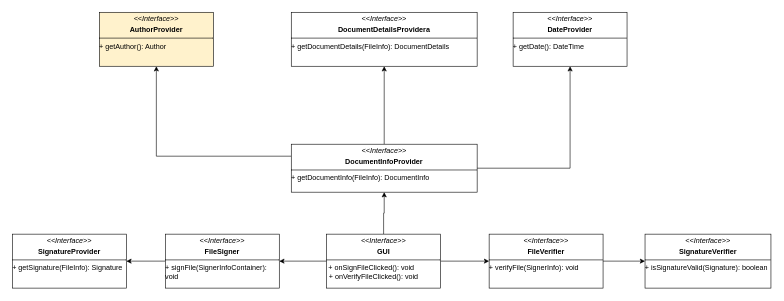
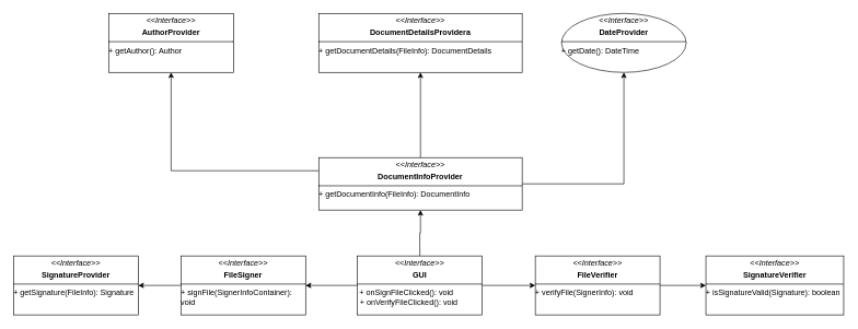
  <mxCell id="0" />
  <mxCell id="1" parent="0" />
  <mxCell id="2" style="edgeStyle=orthogonalEdgeStyle;rounded=0;orthogonalLoop=1;jettySize=auto;html=1;exitX=0.5;exitY=0;exitDx=0;exitDy=0;" edge="1" parent="1" source="5" target="11"><mxGeometry relative="1" as="geometry" /></mxCell>
  <mxCell id="3" style="edgeStyle=orthogonalEdgeStyle;rounded=0;orthogonalLoop=1;jettySize=auto;html=1;exitX=0;exitY=0.5;exitDx=0;exitDy=0;entryX=1;entryY=0.5;entryDx=0;entryDy=0;" edge="1" parent="1" source="5" target="7"><mxGeometry relative="1" as="geometry" /></mxCell>
  <mxCell id="4" style="edgeStyle=orthogonalEdgeStyle;rounded=0;orthogonalLoop=1;jettySize=auto;html=1;exitX=1;exitY=0.5;exitDx=0;exitDy=0;entryX=0;entryY=0.5;entryDx=0;entryDy=0;" edge="1" parent="1" source="5" target="13"><mxGeometry relative="1" as="geometry" /></mxCell>
  <mxCell id="5" value="&lt;p style=&quot;margin:0px;margin-top:4px;text-align:center;&quot;&gt;&lt;i&gt;&amp;lt;&amp;lt;Interface&amp;gt;&amp;gt;&lt;/i&gt;&lt;/p&gt;&lt;p style=&quot;margin:0px;margin-top:4px;text-align:center;&quot;&gt;&lt;b&gt;GUI&lt;/b&gt;&lt;br&gt;&lt;/p&gt;&lt;hr size=&quot;1&quot; style=&quot;border-style:solid;&quot;&gt;&amp;nbsp;+ onSignFileClicked(): void&lt;p style=&quot;margin:0px;margin-left:4px;&quot;&gt;+ onVerifyFileClicked(): void&lt;/p&gt;" style="verticalAlign=top;align=left;overflow=fill;html=1;whiteSpace=wrap;" vertex="1" parent="1"><mxGeometry x="544" y="390" width="190" height="90" as="geometry" /></mxCell>
  <mxCell id="6" style="edgeStyle=orthogonalEdgeStyle;rounded=0;orthogonalLoop=1;jettySize=auto;html=1;exitX=0;exitY=0.5;exitDx=0;exitDy=0;" edge="1" parent="1" source="7" target="17"><mxGeometry relative="1" as="geometry" /></mxCell>
  <mxCell id="7" value="&lt;p style=&quot;margin:0px;margin-top:4px;text-align:center;&quot;&gt;&lt;i&gt;&amp;lt;&amp;lt;Interface&amp;gt;&amp;gt;&lt;/i&gt;&lt;b&gt;&lt;br&gt;&lt;/b&gt;&lt;/p&gt;&lt;p style=&quot;margin:0px;margin-top:4px;text-align:center;&quot;&gt;&lt;b&gt;FileSigner&lt;/b&gt;&lt;br&gt;&lt;/p&gt;&lt;hr size=&quot;1&quot; style=&quot;border-style:solid;&quot;&gt;+ signFile(SignerInfoContainer): void" style="verticalAlign=top;align=left;overflow=fill;html=1;whiteSpace=wrap;" vertex="1" parent="1"><mxGeometry x="275" y="390" width="190" height="90" as="geometry" /></mxCell>
  <mxCell id="8" style="edgeStyle=orthogonalEdgeStyle;rounded=0;orthogonalLoop=1;jettySize=auto;html=1;exitX=0;exitY=0.25;exitDx=0;exitDy=0;entryX=0.5;entryY=1;entryDx=0;entryDy=0;" edge="1" parent="1" source="11" target="14"><mxGeometry relative="1" as="geometry" /></mxCell>
  <mxCell id="9" style="edgeStyle=orthogonalEdgeStyle;rounded=0;orthogonalLoop=1;jettySize=auto;html=1;exitX=0.5;exitY=0;exitDx=0;exitDy=0;entryX=0.5;entryY=1;entryDx=0;entryDy=0;" edge="1" parent="1" source="11" target="16"><mxGeometry relative="1" as="geometry" /></mxCell>
  <mxCell id="10" style="edgeStyle=orthogonalEdgeStyle;rounded=0;orthogonalLoop=1;jettySize=auto;html=1;exitX=1;exitY=0.5;exitDx=0;exitDy=0;" edge="1" parent="1" source="11" target="15"><mxGeometry relative="1" as="geometry" /></mxCell>
  <mxCell id="11" value="&lt;p style=&quot;margin:0px;margin-top:4px;text-align:center;&quot;&gt;&lt;i&gt;&amp;lt;&amp;lt;Interface&amp;gt;&amp;gt;&lt;/i&gt;&lt;/p&gt;&lt;p style=&quot;margin:0px;margin-top:4px;text-align:center;&quot;&gt;&lt;b&gt;DocumentInfoProvider&lt;/b&gt;&lt;br&gt;&lt;/p&gt;&lt;hr size=&quot;1&quot; style=&quot;border-style:solid;&quot;&gt;+ getDocumentInfo(FileInfo): DocumentInfo" style="verticalAlign=top;align=left;overflow=fill;html=1;whiteSpace=wrap;" vertex="1" parent="1"><mxGeometry x="485" y="240" width="310" height="80" as="geometry" /></mxCell>
  <mxCell id="12" style="edgeStyle=orthogonalEdgeStyle;rounded=0;orthogonalLoop=1;jettySize=auto;html=1;exitX=1;exitY=0.5;exitDx=0;exitDy=0;entryX=0;entryY=0.5;entryDx=0;entryDy=0;" edge="1" parent="1" source="13" target="18"><mxGeometry relative="1" as="geometry" /></mxCell>
  <mxCell id="13" value="&lt;p style=&quot;margin:0px;margin-top:4px;text-align:center;&quot;&gt;&lt;i&gt;&amp;lt;&amp;lt;Interface&amp;gt;&amp;gt;&lt;/i&gt;&lt;b&gt;&lt;br&gt;&lt;/b&gt;&lt;/p&gt;&lt;p style=&quot;margin:0px;margin-top:4px;text-align:center;&quot;&gt;&lt;b&gt;FileVerifier&lt;/b&gt;&lt;br&gt;&lt;/p&gt;&lt;hr size=&quot;1&quot; style=&quot;border-style:solid;&quot;&gt;+ verifyFile(SignerInfo): void" style="verticalAlign=top;align=left;overflow=fill;html=1;whiteSpace=wrap;" vertex="1" parent="1"><mxGeometry x="815" y="390" width="190" height="90" as="geometry" /></mxCell>
- <mxCell id="14" value="&lt;p style=&quot;margin:0px;margin-top:4px;text-align:center;&quot;&gt;&lt;i&gt;&amp;lt;&amp;lt;Interface&amp;gt;&amp;gt;&lt;/i&gt;&lt;b&gt;&lt;br&gt;&lt;/b&gt;&lt;/p&gt;&lt;p style=&quot;margin:0px;margin-top:4px;text-align:center;&quot;&gt;&lt;b&gt;AuthorProvider&lt;/b&gt;&lt;br&gt;&lt;/p&gt;&lt;hr size=&quot;1&quot; style=&quot;border-style:solid;&quot;&gt;+ getAuthor(): Author" style="verticalAlign=top;align=left;overflow=fill;html=1;whiteSpace=wrap;fillColor=#fff2cc;" vertex="1" parent="1"><mxGeometry x="165" y="20" width="190" height="90" as="geometry" /></mxCell>
- <mxCell id="15" value="&lt;p style=&quot;margin:0px;margin-top:4px;text-align:center;&quot;&gt;&lt;i&gt;&amp;lt;&amp;lt;Interface&amp;gt;&amp;gt;&lt;/i&gt;&lt;b&gt;&lt;br&gt;&lt;/b&gt;&lt;/p&gt;&lt;p style=&quot;margin:0px;margin-top:4px;text-align:center;&quot;&gt;&lt;b&gt;DateProvider&lt;/b&gt;&lt;br&gt;&lt;/p&gt;&lt;hr size=&quot;1&quot; style=&quot;border-style:solid;&quot;&gt;+ getDate(): DateTime" style="verticalAlign=top;align=left;overflow=fill;html=1;whiteSpace=wrap;" vertex="1" parent="1"><mxGeometry x="855" y="20" width="190" height="90" as="geometry" /></mxCell>
+ <mxCell id="14" value="&lt;p style=&quot;margin:0px;margin-top:4px;text-align:center;&quot;&gt;&lt;i&gt;&amp;lt;&amp;lt;Interface&amp;gt;&amp;gt;&lt;/i&gt;&lt;b&gt;&lt;br&gt;&lt;/b&gt;&lt;/p&gt;&lt;p style=&quot;margin:0px;margin-top:4px;text-align:center;&quot;&gt;&lt;b&gt;AuthorProvider&lt;/b&gt;&lt;br&gt;&lt;/p&gt;&lt;hr size=&quot;1&quot; style=&quot;border-style:solid;&quot;&gt;+ getAuthor(): Author" style="verticalAlign=top;align=left;overflow=fill;html=1;whiteSpace=wrap;" vertex="1" parent="1"><mxGeometry x="165" y="20" width="190" height="90" as="geometry" /></mxCell>
+ <mxCell id="15" value="&lt;p style=&quot;margin:0px;margin-top:4px;text-align:center;&quot;&gt;&lt;i&gt;&amp;lt;&amp;lt;Interface&amp;gt;&amp;gt;&lt;/i&gt;&lt;b&gt;&lt;br&gt;&lt;/b&gt;&lt;/p&gt;&lt;p style=&quot;margin:0px;margin-top:4px;text-align:center;&quot;&gt;&lt;b&gt;DateProvider&lt;/b&gt;&lt;br&gt;&lt;/p&gt;&lt;hr size=&quot;1&quot; style=&quot;border-style:solid;&quot;&gt;+ getDate(): DateTime" style="ellipse;verticalAlign=top;align=left;overflow=fill;html=1;whiteSpace=wrap;" vertex="1" parent="1"><mxGeometry x="855" y="20" width="190" height="90" as="geometry" /></mxCell>
  <mxCell id="16" value="&lt;p style=&quot;margin:0px;margin-top:4px;text-align:center;&quot;&gt;&lt;i&gt;&amp;lt;&amp;lt;Interface&amp;gt;&amp;gt;&lt;/i&gt;&lt;b&gt;&lt;br&gt;&lt;/b&gt;&lt;/p&gt;&lt;p style=&quot;margin:0px;margin-top:4px;text-align:center;&quot;&gt;&lt;b&gt;DocumentDetailsProvidera&lt;/b&gt;&lt;/p&gt;&lt;hr size=&quot;1&quot; style=&quot;border-style:solid;&quot;&gt;+ getDocumentDetails(FileInfo): DocumentDetails" style="verticalAlign=top;align=left;overflow=fill;html=1;whiteSpace=wrap;" vertex="1" parent="1"><mxGeometry x="485" y="20" width="310" height="90" as="geometry" /></mxCell>
  <mxCell id="17" value="&lt;p style=&quot;margin:0px;margin-top:4px;text-align:center;&quot;&gt;&lt;i&gt;&amp;lt;&amp;lt;Interface&amp;gt;&amp;gt;&lt;/i&gt;&lt;b&gt;&lt;br&gt;&lt;/b&gt;&lt;/p&gt;&lt;p style=&quot;margin:0px;margin-top:4px;text-align:center;&quot;&gt;&lt;b&gt;SignatureProvider&lt;/b&gt;&lt;br&gt;&lt;/p&gt;&lt;hr size=&quot;1&quot; style=&quot;border-style:solid;&quot;&gt;+ getSignature(FileInfo): Signature" style="verticalAlign=top;align=left;overflow=fill;html=1;whiteSpace=wrap;" vertex="1" parent="1"><mxGeometry x="20" y="390" width="190" height="90" as="geometry" /></mxCell>
  <mxCell id="18" value="&lt;p style=&quot;margin:0px;margin-top:4px;text-align:center;&quot;&gt;&lt;i&gt;&amp;lt;&amp;lt;Interface&amp;gt;&amp;gt;&lt;/i&gt;&lt;b&gt;&lt;br&gt;&lt;/b&gt;&lt;/p&gt;&lt;p style=&quot;margin:0px;margin-top:4px;text-align:center;&quot;&gt;&lt;b&gt;SignatureVerifier&lt;/b&gt;&lt;br&gt;&lt;/p&gt;&lt;hr size=&quot;1&quot; style=&quot;border-style:solid;&quot;&gt;+ isSignatureValid(Signature): boolean" style="verticalAlign=top;align=left;overflow=fill;html=1;whiteSpace=wrap;" vertex="1" parent="1"><mxGeometry x="1075" y="390" width="210" height="90" as="geometry" /></mxCell>
